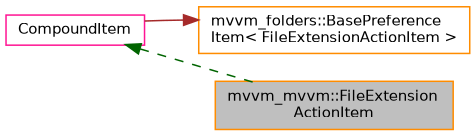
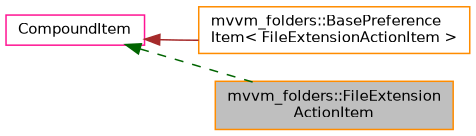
  digraph {
    rankdir=LR
    node [color=darkorange fillcolor=white fontname=Helvetica fontsize=10 shape=record style=filled]
    edge [dir=back fontname=Helvetica fontsize=10 labelfontname=Helvetica labelfontsize=10]
-   n1 [fillcolor=grey75 fontcolor=black height=0.2 label="mvvm_mvvm::FileExtension\lActionItem" width=0.4]
+   n1 [fillcolor=grey75 fontcolor=black height=0.2 label="mvvm_folders::FileExtension\lActionItem" width=0.4]
    n2 [height=0.2 label="mvvm_folders::BasePreference\lItem\< FileExtensionActionItem \>" width=0.4]
    n3 [color=deeppink height=0.2 label=CompoundItem width=0.4]
    n3 -> n1 [color=darkgreen style=dashed]
-   n2 -> n3 [color=brown style=solid]
+   n3 -> n2 [color=brown style=solid]
  }
